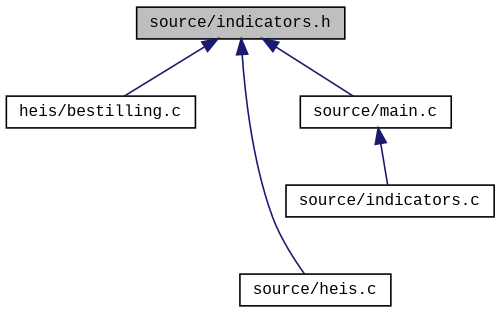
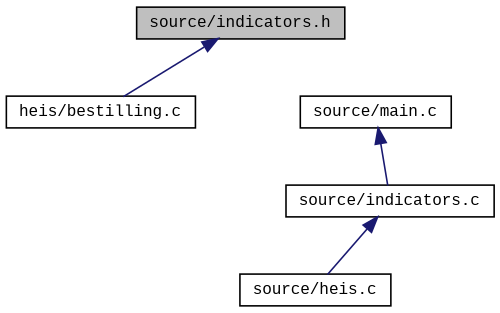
  digraph {
    fontname="Liberation Mono"
    node [color=black fillcolor=white fontname="Liberation Mono" fontsize=10 shape=record style=filled]
    edge [color=midnightblue dir=back fontname="Liberation Mono" fontsize=10 labelfontname=Helvetica labelfontsize=10 style=solid]
    n1 [fillcolor=grey75 fontcolor=black height=0.2 label="source/indicators.h" width=0.4]
    n2 [height=0.2 label="heis/bestilling.c" width=0.4]
    n3 [height=0.2 label="source/heis.c" width=0.4]
    n4 [height=0.2 label="source/main.c" width=0.4]
    n5 [height=0.2 label="source/indicators.c" width=0.4]
    n1 -> n2
-   n1 -> n3
-   n1 -> n4
+   n5 -> n3
    n4 -> n5
  }
